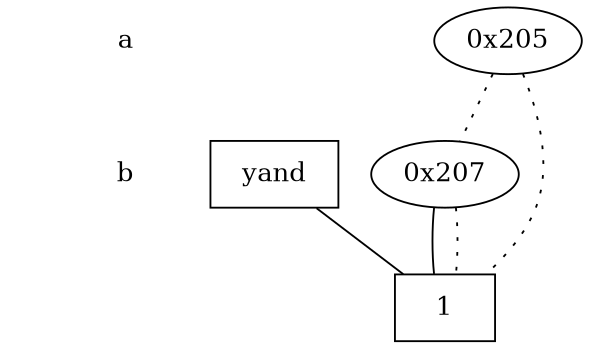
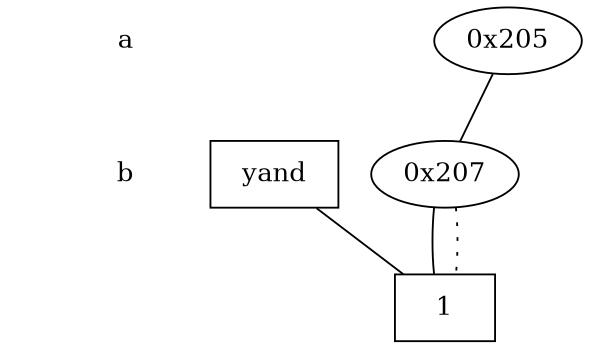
  digraph {
    node [shape=plaintext]
    edge [dir=none]
    "CONST NODES" [style=invis]
    " a "
    " b "
    "  yand  " [shape=box]
    "0x205" [shape=""]
    n6 [label="0x207" shape=""]
    n7 [label=1 shape=box]
    subgraph sub_1 {
      "CONST NODES"
      " a "
      " b "
    }
    subgraph sub_2 {
      rank=same
      "  yand  "
    }
    subgraph sub_3 {
      rank=same
      " a "
      "0x205"
    }
    subgraph sub_4 {
      rank=same
      " b "
      n6
    }
    subgraph sub_5 {
      rank=same
      "CONST NODES"
      subgraph sub_6 {
        rank=same
        n7
      }
    }
    " a " -> " b " [style=invis]
    " b " -> "CONST NODES" [style=invis]
    "  yand  " -> n7 [style=solid]
-   "0x205" -> n6 [style=dotted]
-   "0x205" -> n7 [style=dotted]
+   "0x205" -> n6
    n6 -> n7
    n6 -> n7 [style=dotted]
  }
